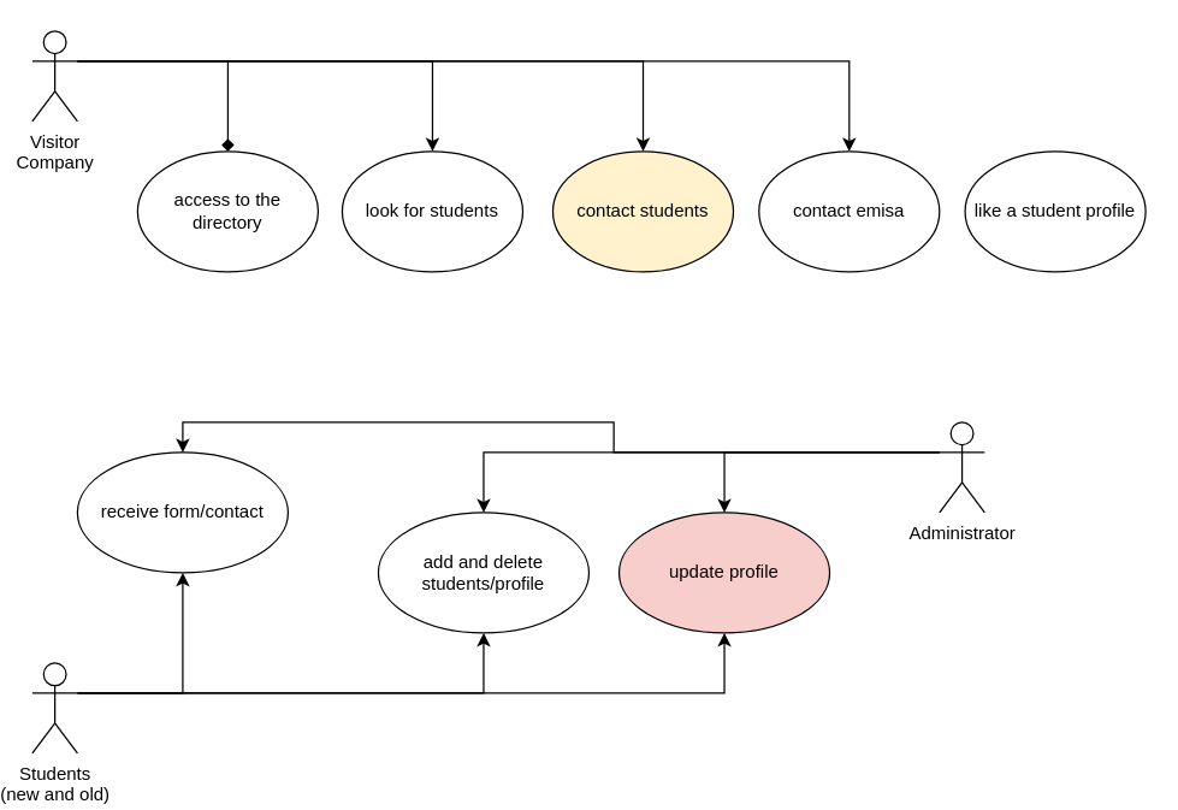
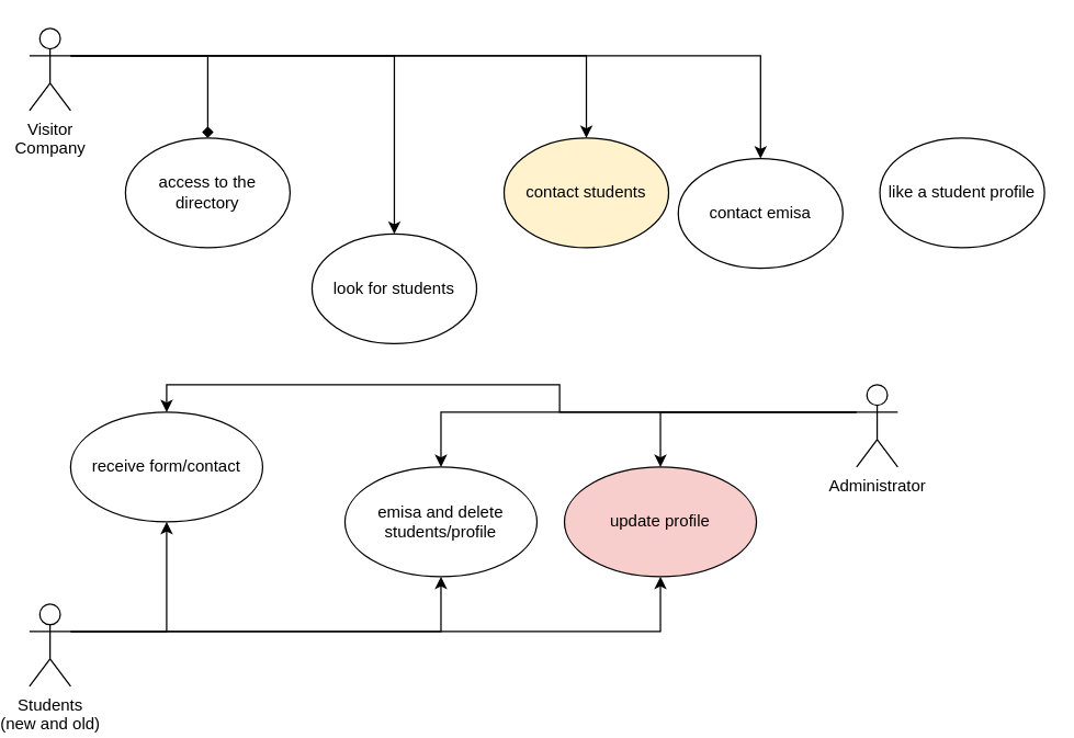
  <mxCell id="0" />
  <mxCell id="1" parent="0" />
  <mxCell id="2" style="edgeStyle=orthogonalEdgeStyle;rounded=0;orthogonalLoop=1;jettySize=auto;html=1;exitX=1;exitY=0.333;exitDx=0;exitDy=0;exitPerimeter=0;entryX=0.5;entryY=0;entryDx=0;entryDy=0;endArrow=diamond;" parent="1" source="6" target="7" edge="1"><mxGeometry relative="1" as="geometry" /></mxCell>
  <mxCell id="3" style="edgeStyle=orthogonalEdgeStyle;rounded=0;orthogonalLoop=1;jettySize=auto;html=1;exitX=1;exitY=0.333;exitDx=0;exitDy=0;exitPerimeter=0;entryX=0.5;entryY=0;entryDx=0;entryDy=0;" parent="1" source="6" target="8" edge="1"><mxGeometry relative="1" as="geometry" /></mxCell>
  <mxCell id="4" style="edgeStyle=orthogonalEdgeStyle;rounded=0;orthogonalLoop=1;jettySize=auto;html=1;exitX=1;exitY=0.333;exitDx=0;exitDy=0;exitPerimeter=0;entryX=0.5;entryY=0;entryDx=0;entryDy=0;" parent="1" source="6" target="9" edge="1"><mxGeometry relative="1" as="geometry" /></mxCell>
  <mxCell id="5" style="edgeStyle=orthogonalEdgeStyle;rounded=0;orthogonalLoop=1;jettySize=auto;html=1;exitX=1;exitY=0.333;exitDx=0;exitDy=0;exitPerimeter=0;entryX=0.5;entryY=0;entryDx=0;entryDy=0;" parent="1" source="6" target="10" edge="1"><mxGeometry relative="1" as="geometry" /></mxCell>
  <mxCell id="6" value="&lt;div&gt;Visitor&lt;/div&gt;&lt;div&gt;Company&lt;br&gt;&lt;/div&gt;" style="shape=umlActor;verticalLabelPosition=bottom;verticalAlign=top;html=1;" parent="1" vertex="1"><mxGeometry x="20" y="20" width="30" height="60" as="geometry" /></mxCell>
  <mxCell id="7" value="access to the directory" style="ellipse;whiteSpace=wrap;html=1;" parent="1" vertex="1"><mxGeometry x="90" y="100" width="120" height="80" as="geometry" /></mxCell>
- <mxCell id="8" value="look for students" style="ellipse;whiteSpace=wrap;html=1;" parent="1" vertex="1"><mxGeometry x="226" y="100" width="120" height="80" as="geometry" /></mxCell>
+ <mxCell id="8" value="look for students" style="ellipse;whiteSpace=wrap;html=1;" parent="1" vertex="1"><mxGeometry x="226" y="170" width="120" height="80" as="geometry" /></mxCell>
  <mxCell id="9" value="contact students" style="ellipse;whiteSpace=wrap;html=1;fillColor=#fff2cc;" parent="1" vertex="1"><mxGeometry x="366" y="100" width="120" height="80" as="geometry" /></mxCell>
- <mxCell id="10" value="contact emisa" style="ellipse;whiteSpace=wrap;html=1;" parent="1" vertex="1"><mxGeometry x="503" y="100" width="120" height="80" as="geometry" /></mxCell>
+ <mxCell id="10" value="contact emisa" style="ellipse;whiteSpace=wrap;html=1;" parent="1" vertex="1"><mxGeometry x="493" y="115" width="120" height="80" as="geometry" /></mxCell>
  <mxCell id="11" style="edgeStyle=orthogonalEdgeStyle;rounded=0;orthogonalLoop=1;jettySize=auto;html=1;exitX=0;exitY=0.333;exitDx=0;exitDy=0;exitPerimeter=0;entryX=0.5;entryY=0;entryDx=0;entryDy=0;" parent="1" source="14" target="20" edge="1"><mxGeometry relative="1" as="geometry" /></mxCell>
  <mxCell id="12" style="edgeStyle=orthogonalEdgeStyle;rounded=0;orthogonalLoop=1;jettySize=auto;html=1;exitX=0;exitY=0.333;exitDx=0;exitDy=0;exitPerimeter=0;entryX=0.5;entryY=0;entryDx=0;entryDy=0;" parent="1" source="14" target="15" edge="1"><mxGeometry relative="1" as="geometry" /></mxCell>
  <mxCell id="13" style="edgeStyle=orthogonalEdgeStyle;rounded=0;orthogonalLoop=1;jettySize=auto;html=1;exitX=0;exitY=0.333;exitDx=0;exitDy=0;exitPerimeter=0;entryX=0.5;entryY=0;entryDx=0;entryDy=0;" parent="1" source="14" target="22" edge="1"><mxGeometry relative="1" as="geometry" /></mxCell>
  <mxCell id="14" value="Administrator" style="shape=umlActor;verticalLabelPosition=bottom;verticalAlign=top;html=1;" parent="1" vertex="1"><mxGeometry x="623" y="280" width="30" height="60" as="geometry" /></mxCell>
  <mxCell id="15" value="receive form/contact" style="ellipse;whiteSpace=wrap;html=1;" parent="1" vertex="1"><mxGeometry x="50" y="300" width="140" height="80" as="geometry" /></mxCell>
  <mxCell id="16" style="edgeStyle=orthogonalEdgeStyle;rounded=0;orthogonalLoop=1;jettySize=auto;html=1;exitX=1;exitY=0.333;exitDx=0;exitDy=0;exitPerimeter=0;entryX=0.5;entryY=1;entryDx=0;entryDy=0;" parent="1" source="19" target="15" edge="1"><mxGeometry relative="1" as="geometry" /></mxCell>
  <mxCell id="17" style="edgeStyle=orthogonalEdgeStyle;rounded=0;orthogonalLoop=1;jettySize=auto;html=1;exitX=1;exitY=0.333;exitDx=0;exitDy=0;exitPerimeter=0;entryX=0.5;entryY=1;entryDx=0;entryDy=0;" parent="1" source="19" target="20" edge="1"><mxGeometry relative="1" as="geometry" /></mxCell>
  <mxCell id="18" style="edgeStyle=orthogonalEdgeStyle;rounded=0;orthogonalLoop=1;jettySize=auto;html=1;exitX=1;exitY=0.333;exitDx=0;exitDy=0;exitPerimeter=0;entryX=0.5;entryY=1;entryDx=0;entryDy=0;" parent="1" source="19" target="22" edge="1"><mxGeometry relative="1" as="geometry" /></mxCell>
  <mxCell id="19" value="Students&lt;br&gt;&lt;div&gt;(new and old) &lt;br&gt;&lt;/div&gt;" style="shape=umlActor;verticalLabelPosition=bottom;verticalAlign=top;html=1;" parent="1" vertex="1"><mxGeometry x="20" y="440" width="30" height="60" as="geometry" /></mxCell>
- <mxCell id="20" value="&lt;div&gt;add and delete&lt;br&gt;students/profile&lt;/div&gt;" style="ellipse;whiteSpace=wrap;html=1;verticalAlign=middle;" parent="1" vertex="1"><mxGeometry x="250" y="340" width="140" height="80" as="geometry" /></mxCell>
+ <mxCell id="20" value="&lt;div&gt;emisa and delete&lt;br&gt;students/profile&lt;/div&gt;" style="ellipse;whiteSpace=wrap;html=1;verticalAlign=middle;" parent="1" vertex="1"><mxGeometry x="250" y="340" width="140" height="80" as="geometry" /></mxCell>
  <mxCell id="21" value="like a student profile" style="ellipse;whiteSpace=wrap;html=1;" parent="1" vertex="1"><mxGeometry x="640" y="100" width="120" height="80" as="geometry" /></mxCell>
  <mxCell id="22" value="update profile" style="ellipse;whiteSpace=wrap;html=1;verticalAlign=middle;fillColor=#f8cecc;" parent="1" vertex="1"><mxGeometry x="410" y="340" width="140" height="80" as="geometry" /></mxCell>
